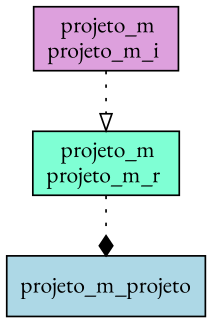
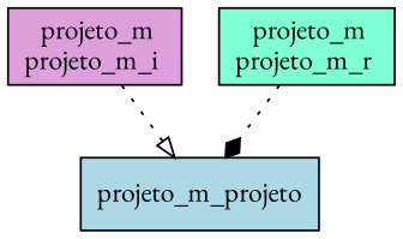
  digraph {
    fontname="EB Garamond"
    node [fontname="EB Garamond" shape=box style=filled]
    edge [fontname="EB Garamond" style=dotted]
    n1 [fillcolor=lightblue label=projeto_m_projeto]
    n2 [fillcolor=plum label=" projeto_m\nprojeto_m_i "]
    n3 [fillcolor=aquamarine label=" projeto_m\nprojeto_m_r "]
-   n2 -> n3 [arrowhead=onormal]
+   n2 -> n1 [arrowhead=onormal]
    n3 -> n1 [arrowhead=diamond]
  }
